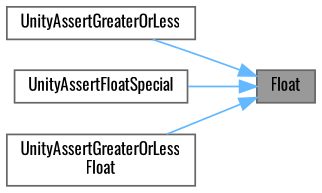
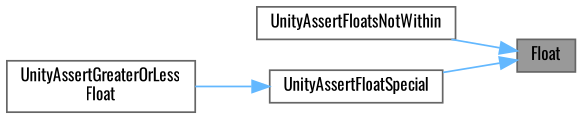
  digraph {
    fontname=Oswald
    rankdir=RL
    node [color=grey40 fillcolor=white fontname=Oswald fontsize=10 shape=box style=filled]
    edge [color=steelblue1 dir=back fontname=Oswald fontsize=10 labelfontname=Helvetica labelfontsize=10 style=solid]
    n1 [color=gray40 fillcolor=grey60 fontcolor=black height=0.2 label=Float width=0.4]
-   n2 [height=0.2 label=UnityAssertGreaterOrLess width=0.4]
+   n2 [height=0.2 label=UnityAssertFloatsNotWithin width=0.4]
    n3 [height=0.2 label=UnityAssertFloatSpecial width=0.4]
    n4 [height=0.2 label="UnityAssertGreaterOrLess\lFloat" width=0.4]
    n1 -> n2
    n1 -> n3
-   n1 -> n4
+   n3 -> n4
  }
